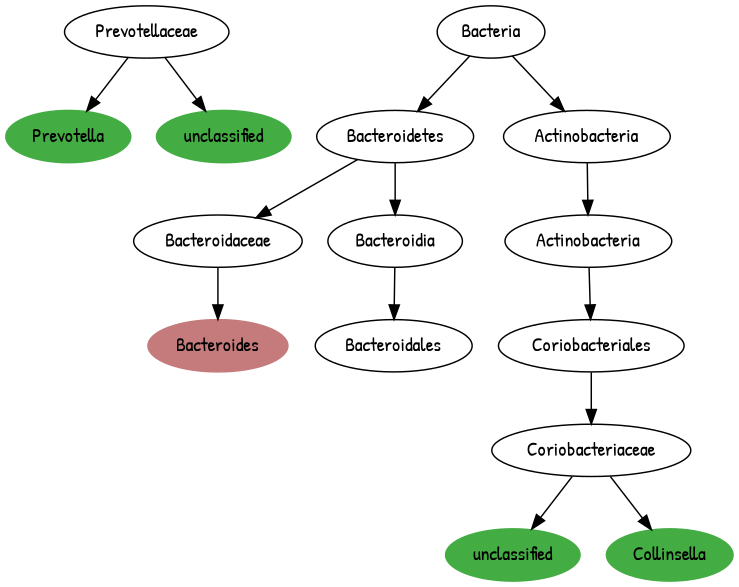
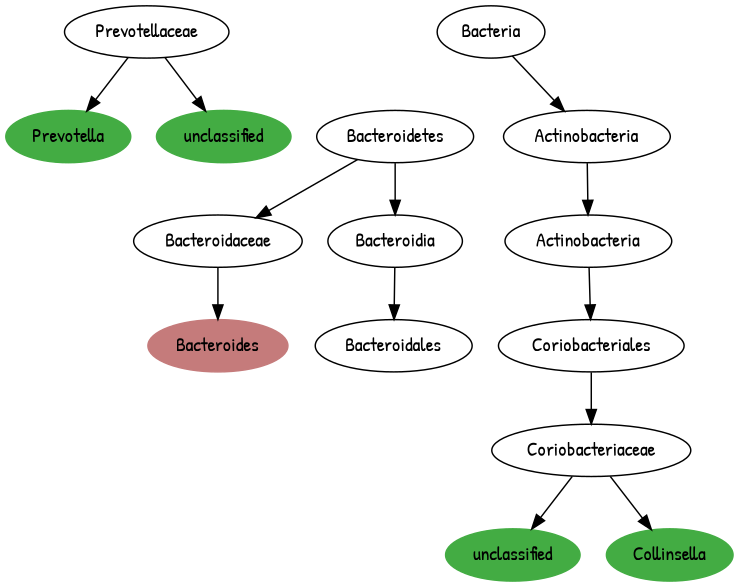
  digraph {
    fontname="Patrick Hand"
    node [fontname="Patrick Hand"]
    edge [fontname="Patrick Hand"]
    n1 [color="#43AC43" label=Prevotella style=filled]
    n2 [label=Prevotellaceae]
    n3 [color="#43AC43" label=unclassified style=filled]
    n4 [label=Bacteroidales]
    n5 [label=Bacteroidaceae]
    n6 [color="#C57B7B" label=Bacteroides style=filled]
    n7 [label=Bacteroidia]
    n8 [label=Bacteroidetes]
    n9 [label=Bacteria]
    n10 [label=Actinobacteria]
    n11 [label=Actinobacteria]
    n12 [color="#43AC43" label=unclassified style=filled]
    n13 [label=Coriobacteriaceae]
    n14 [color="#43AC43" label=Collinsella style=filled]
    n15 [label=Coriobacteriales]
    n2 -> n1
    n2 -> n3
    n5 -> n6
    n7 -> n4
    n8 -> n5
    n8 -> n7
-   n9 -> n8
    n9 -> n10
    n10 -> n11
    n11 -> n15
    n13 -> n12
    n13 -> n14
    n15 -> n13
  }
